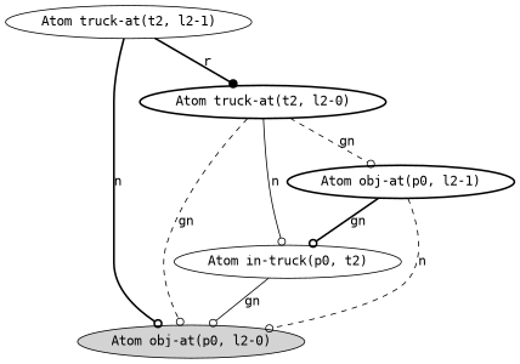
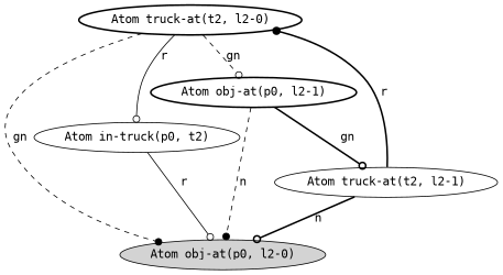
  digraph {
    fontname="DejaVu Sans Mono"
    node [fontname="DejaVu Sans Mono"]
    edge [arrowhead=odot fontname="DejaVu Sans Mono" style=dashed]
    n1 [label="Atom obj-at(p0, l2-0)" style=filled]
    n2 [label="Atom truck-at(t2, l2-0)" style=bold]
    n3 [label="Atom in-truck(p0, t2)"]
    n4 [label="Atom obj-at(p0, l2-1)" style=bold]
    n5 [label="Atom truck-at(t2, l2-1)"]
-   n2 -> n1 [label=gn]
-   n2 -> n3 [label=n style=solid]
+   n2 -> n1 [arrowhead=dot label=gn]
+   n2 -> n3 [label=r style=solid]
    n2 -> n4 [label=gn]
-   n3 -> n1 [label=gn style=solid]
-   n4 -> n1 [label=n]
-   n4 -> n3 [label=gn style=bold]
+   n3 -> n1 [label=r style=solid]
+   n4 -> n1 [arrowhead=dot label=n]
+   n4 -> n5 [label=gn style=bold]
    n5 -> n1 [label=n style=bold]
    n5 -> n2 [arrowhead=dot label=r style=bold]
  }
